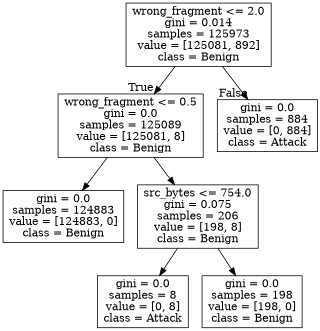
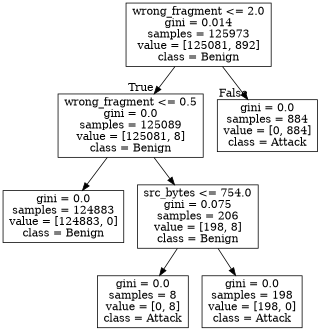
  digraph {
    node [shape=box]
    n1 [label="wrong_fragment <= 2.0\ngini = 0.014\nsamples = 125973\nvalue = [125081, 892]\nclass = Benign"]
    n2 [label="wrong_fragment <= 0.5\ngini = 0.0\nsamples = 125089\nvalue = [125081, 8]\nclass = Benign"]
    n3 [label="gini = 0.0\nsamples = 884\nvalue = [0, 884]\nclass = Attack"]
    n4 [label="gini = 0.0\nsamples = 124883\nvalue = [124883, 0]\nclass = Benign"]
    n5 [label="src_bytes <= 754.0\ngini = 0.075\nsamples = 206\nvalue = [198, 8]\nclass = Benign"]
    n6 [label="gini = 0.0\nsamples = 8\nvalue = [0, 8]\nclass = Attack"]
-   n7 [label="gini = 0.0\nsamples = 198\nvalue = [198, 0]\nclass = Benign"]
+   n7 [label="gini = 0.0\nsamples = 198\nvalue = [198, 0]\nclass = Attack"]
    n1 -> n2 [headlabel=True labelangle=45 labeldistance=2.5]
    n1 -> n3 [headlabel=False labelangle=-45 labeldistance=2.5]
    n2 -> n4
    n2 -> n5
    n5 -> n6
    n5 -> n7
  }
